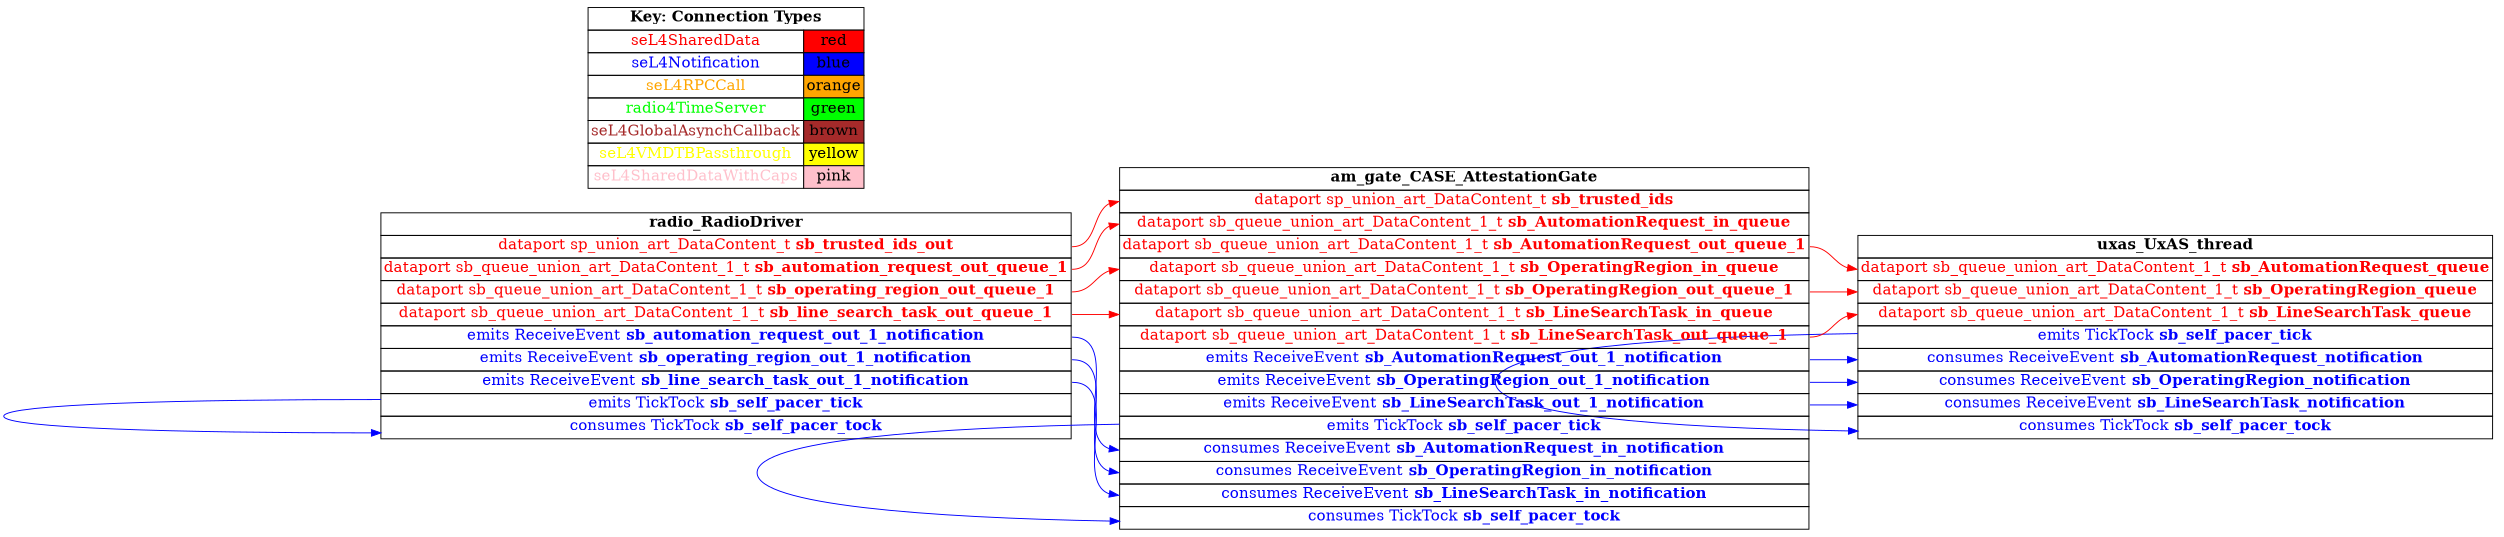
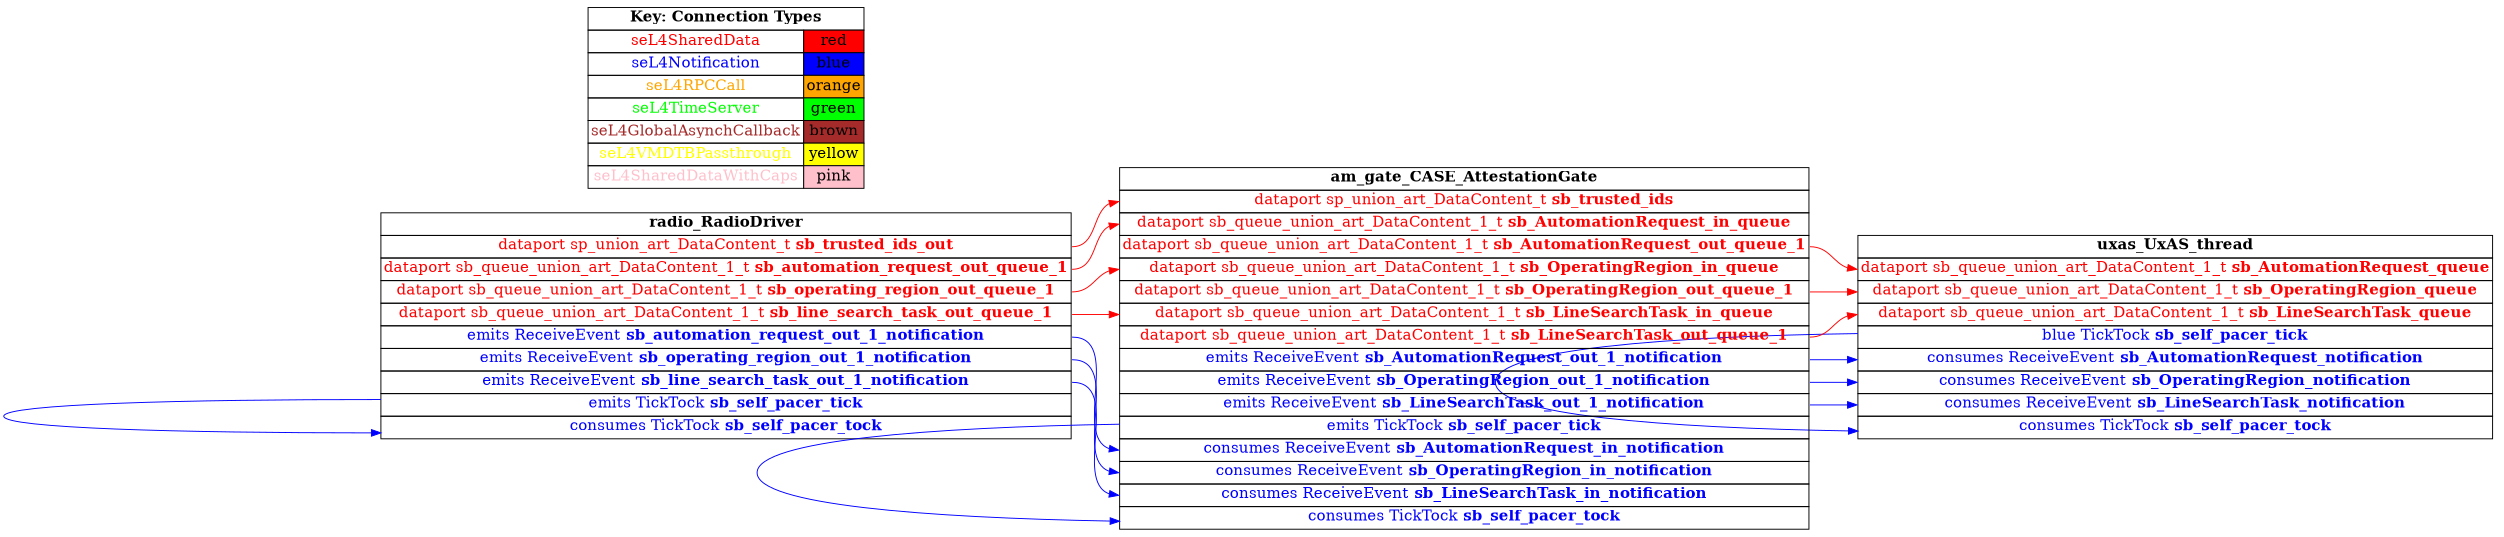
  digraph {
    rankdir=LR
    node [fontsize=16 shape=plaintext]
    edge [color=blue headport=sb_self_pacer_tock tailport=sb_self_pacer_tick]
-   n1 [label=<     <TABLE BORDER="0" CELLBORDER="1" CELLSPACING="0">       <TR><TD><B>uxas_UxAS_thread</B></TD></TR>       <TR><TD PORT="sb_AutomationRequest_queue"><FONT COLOR="red">dataport sb_queue_union_art_DataContent_1_t <B>sb_AutomationRequest_queue</B></FONT></TD></TR>       <TR><TD PORT="sb_OperatingRegion_queue"><FONT COLOR="red">dataport sb_queue_union_art_DataContent_1_t <B>sb_OperatingRegion_queue</B></FONT></TD></TR>       <TR><TD PORT="sb_LineSearchTask_queue"><FONT COLOR="red">dataport sb_queue_union_art_DataContent_1_t <B>sb_LineSearchTask_queue</B></FONT></TD></TR>       <TR><TD PORT="sb_self_pacer_tick"><FONT COLOR="blue">emits TickTock <B>sb_self_pacer_tick</B></FONT></TD></TR>       <TR><TD PORT="sb_AutomationRequest_notification"><FONT COLOR="blue">consumes ReceiveEvent <B>sb_AutomationRequest_notification</B></FONT></TD></TR>       <TR><TD PORT="sb_OperatingRegion_notification"><FONT COLOR="blue">consumes ReceiveEvent <B>sb_OperatingRegion_notification</B></FONT></TD></TR>       <TR><TD PORT="sb_LineSearchTask_notification"><FONT COLOR="blue">consumes ReceiveEvent <B>sb_LineSearchTask_notification</B></FONT></TD></TR>       <TR><TD PORT="sb_self_pacer_tock"><FONT COLOR="blue">consumes TickTock <B>sb_self_pacer_tock</B></FONT></TD></TR>"     </TABLE>   >]
+   n1 [label=<     <TABLE BORDER="0" CELLBORDER="1" CELLSPACING="0">       <TR><TD><B>uxas_UxAS_thread</B></TD></TR>       <TR><TD PORT="sb_AutomationRequest_queue"><FONT COLOR="red">dataport sb_queue_union_art_DataContent_1_t <B>sb_AutomationRequest_queue</B></FONT></TD></TR>       <TR><TD PORT="sb_OperatingRegion_queue"><FONT COLOR="red">dataport sb_queue_union_art_DataContent_1_t <B>sb_OperatingRegion_queue</B></FONT></TD></TR>       <TR><TD PORT="sb_LineSearchTask_queue"><FONT COLOR="red">dataport sb_queue_union_art_DataContent_1_t <B>sb_LineSearchTask_queue</B></FONT></TD></TR>       <TR><TD PORT="sb_self_pacer_tick"><FONT COLOR="blue">blue TickTock <B>sb_self_pacer_tick</B></FONT></TD></TR>       <TR><TD PORT="sb_AutomationRequest_notification"><FONT COLOR="blue">consumes ReceiveEvent <B>sb_AutomationRequest_notification</B></FONT></TD></TR>       <TR><TD PORT="sb_OperatingRegion_notification"><FONT COLOR="blue">consumes ReceiveEvent <B>sb_OperatingRegion_notification</B></FONT></TD></TR>       <TR><TD PORT="sb_LineSearchTask_notification"><FONT COLOR="blue">consumes ReceiveEvent <B>sb_LineSearchTask_notification</B></FONT></TD></TR>       <TR><TD PORT="sb_self_pacer_tock"><FONT COLOR="blue">consumes TickTock <B>sb_self_pacer_tock</B></FONT></TD></TR>"     </TABLE>   >]
    n2 [label=<     <TABLE BORDER="0" CELLBORDER="1" CELLSPACING="0">       <TR><TD><B>radio_RadioDriver</B></TD></TR>       <TR><TD PORT="sb_trusted_ids_out"><FONT COLOR="red">dataport sp_union_art_DataContent_t <B>sb_trusted_ids_out</B></FONT></TD></TR>       <TR><TD PORT="sb_automation_request_out_queue_1"><FONT COLOR="red">dataport sb_queue_union_art_DataContent_1_t <B>sb_automation_request_out_queue_1</B></FONT></TD></TR>       <TR><TD PORT="sb_operating_region_out_queue_1"><FONT COLOR="red">dataport sb_queue_union_art_DataContent_1_t <B>sb_operating_region_out_queue_1</B></FONT></TD></TR>       <TR><TD PORT="sb_line_search_task_out_queue_1"><FONT COLOR="red">dataport sb_queue_union_art_DataContent_1_t <B>sb_line_search_task_out_queue_1</B></FONT></TD></TR>       <TR><TD PORT="sb_automation_request_out_1_notification"><FONT COLOR="blue">emits ReceiveEvent <B>sb_automation_request_out_1_notification</B></FONT></TD></TR>       <TR><TD PORT="sb_operating_region_out_1_notification"><FONT COLOR="blue">emits ReceiveEvent <B>sb_operating_region_out_1_notification</B></FONT></TD></TR>       <TR><TD PORT="sb_line_search_task_out_1_notification"><FONT COLOR="blue">emits ReceiveEvent <B>sb_line_search_task_out_1_notification</B></FONT></TD></TR>       <TR><TD PORT="sb_self_pacer_tick"><FONT COLOR="blue">emits TickTock <B>sb_self_pacer_tick</B></FONT></TD></TR>       <TR><TD PORT="sb_self_pacer_tock"><FONT COLOR="blue">consumes TickTock <B>sb_self_pacer_tock</B></FONT></TD></TR>"     </TABLE>   >]
    n3 [label=<     <TABLE BORDER="0" CELLBORDER="1" CELLSPACING="0">       <TR><TD><B>am_gate_CASE_AttestationGate</B></TD></TR>       <TR><TD PORT="sb_trusted_ids"><FONT COLOR="red">dataport sp_union_art_DataContent_t <B>sb_trusted_ids</B></FONT></TD></TR>       <TR><TD PORT="sb_AutomationRequest_in_queue"><FONT COLOR="red">dataport sb_queue_union_art_DataContent_1_t <B>sb_AutomationRequest_in_queue</B></FONT></TD></TR>       <TR><TD PORT="sb_AutomationRequest_out_queue_1"><FONT COLOR="red">dataport sb_queue_union_art_DataContent_1_t <B>sb_AutomationRequest_out_queue_1</B></FONT></TD></TR>       <TR><TD PORT="sb_OperatingRegion_in_queue"><FONT COLOR="red">dataport sb_queue_union_art_DataContent_1_t <B>sb_OperatingRegion_in_queue</B></FONT></TD></TR>       <TR><TD PORT="sb_OperatingRegion_out_queue_1"><FONT COLOR="red">dataport sb_queue_union_art_DataContent_1_t <B>sb_OperatingRegion_out_queue_1</B></FONT></TD></TR>       <TR><TD PORT="sb_LineSearchTask_in_queue"><FONT COLOR="red">dataport sb_queue_union_art_DataContent_1_t <B>sb_LineSearchTask_in_queue</B></FONT></TD></TR>       <TR><TD PORT="sb_LineSearchTask_out_queue_1"><FONT COLOR="red">dataport sb_queue_union_art_DataContent_1_t <B>sb_LineSearchTask_out_queue_1</B></FONT></TD></TR>       <TR><TD PORT="sb_AutomationRequest_out_1_notification"><FONT COLOR="blue">emits ReceiveEvent <B>sb_AutomationRequest_out_1_notification</B></FONT></TD></TR>       <TR><TD PORT="sb_OperatingRegion_out_1_notification"><FONT COLOR="blue">emits ReceiveEvent <B>sb_OperatingRegion_out_1_notification</B></FONT></TD></TR>       <TR><TD PORT="sb_LineSearchTask_out_1_notification"><FONT COLOR="blue">emits ReceiveEvent <B>sb_LineSearchTask_out_1_notification</B></FONT></TD></TR>       <TR><TD PORT="sb_self_pacer_tick"><FONT COLOR="blue">emits TickTock <B>sb_self_pacer_tick</B></FONT></TD></TR>       <TR><TD PORT="sb_AutomationRequest_in_notification"><FONT COLOR="blue">consumes ReceiveEvent <B>sb_AutomationRequest_in_notification</B></FONT></TD></TR>       <TR><TD PORT="sb_OperatingRegion_in_notification"><FONT COLOR="blue">consumes ReceiveEvent <B>sb_OperatingRegion_in_notification</B></FONT></TD></TR>       <TR><TD PORT="sb_LineSearchTask_in_notification"><FONT COLOR="blue">consumes ReceiveEvent <B>sb_LineSearchTask_in_notification</B></FONT></TD></TR>       <TR><TD PORT="sb_self_pacer_tock"><FONT COLOR="blue">consumes TickTock <B>sb_self_pacer_tock</B></FONT></TD></TR>"     </TABLE>   >]
-   n4 [label=<    <TABLE BORDER="0" CELLBORDER="1" CELLSPACING="0">      <TR><TD COLSPAN="2"><B>Key: Connection Types</B></TD></TR>      <TR><TD><FONT COLOR="red">seL4SharedData</FONT></TD><TD BGCOLOR="red">red</TD></TR>      <TR><TD><FONT COLOR="blue">seL4Notification</FONT></TD><TD BGCOLOR="blue">blue</TD></TR>      <TR><TD><FONT COLOR="orange">seL4RPCCall</FONT></TD><TD BGCOLOR="orange">orange</TD></TR>      <TR><TD><FONT COLOR="green">radio4TimeServer</FONT></TD><TD BGCOLOR="green">green</TD></TR>      <TR><TD><FONT COLOR="brown">seL4GlobalAsynchCallback</FONT></TD><TD BGCOLOR="brown">brown</TD></TR>      <TR><TD><FONT COLOR="yellow">seL4VMDTBPassthrough</FONT></TD><TD BGCOLOR="yellow">yellow</TD></TR>      <TR><TD><FONT COLOR="pink">seL4SharedDataWithCaps</FONT></TD><TD BGCOLOR="pink">pink</TD></TR>    </TABLE>   >]
+   n4 [label=<    <TABLE BORDER="0" CELLBORDER="1" CELLSPACING="0">      <TR><TD COLSPAN="2"><B>Key: Connection Types</B></TD></TR>      <TR><TD><FONT COLOR="red">seL4SharedData</FONT></TD><TD BGCOLOR="red">red</TD></TR>      <TR><TD><FONT COLOR="blue">seL4Notification</FONT></TD><TD BGCOLOR="blue">blue</TD></TR>      <TR><TD><FONT COLOR="orange">seL4RPCCall</FONT></TD><TD BGCOLOR="orange">orange</TD></TR>      <TR><TD><FONT COLOR="green">seL4TimeServer</FONT></TD><TD BGCOLOR="green">green</TD></TR>      <TR><TD><FONT COLOR="brown">seL4GlobalAsynchCallback</FONT></TD><TD BGCOLOR="brown">brown</TD></TR>      <TR><TD><FONT COLOR="yellow">seL4VMDTBPassthrough</FONT></TD><TD BGCOLOR="yellow">yellow</TD></TR>      <TR><TD><FONT COLOR="pink">seL4SharedDataWithCaps</FONT></TD><TD BGCOLOR="pink">pink</TD></TR>    </TABLE>   >]
    n1 -> n1
    n2 -> n2
    n2 -> n3 [color=red headport=sb_trusted_ids tailport=sb_trusted_ids_out]
    n2 -> n3 [headport=sb_AutomationRequest_in_notification tailport=sb_automation_request_out_1_notification]
    n2 -> n3 [color=red headport=sb_AutomationRequest_in_queue tailport=sb_automation_request_out_queue_1]
    n2 -> n3 [headport=sb_OperatingRegion_in_notification tailport=sb_operating_region_out_1_notification]
    n2 -> n3 [color=red headport=sb_OperatingRegion_in_queue tailport=sb_operating_region_out_queue_1]
    n2 -> n3 [headport=sb_LineSearchTask_in_notification tailport=sb_line_search_task_out_1_notification]
    n2 -> n3 [color=red headport=sb_LineSearchTask_in_queue tailport=sb_line_search_task_out_queue_1]
    n3 -> n1 [headport=sb_AutomationRequest_notification tailport=sb_AutomationRequest_out_1_notification]
    n3 -> n1 [color=red headport=sb_AutomationRequest_queue tailport=sb_AutomationRequest_out_queue_1]
    n3 -> n1 [headport=sb_OperatingRegion_notification tailport=sb_OperatingRegion_out_1_notification]
    n3 -> n1 [color=red headport=sb_OperatingRegion_queue tailport=sb_OperatingRegion_out_queue_1]
    n3 -> n1 [headport=sb_LineSearchTask_notification tailport=sb_LineSearchTask_out_1_notification]
    n3 -> n1 [color=red headport=sb_LineSearchTask_queue tailport=sb_LineSearchTask_out_queue_1]
    n3 -> n3
  }
